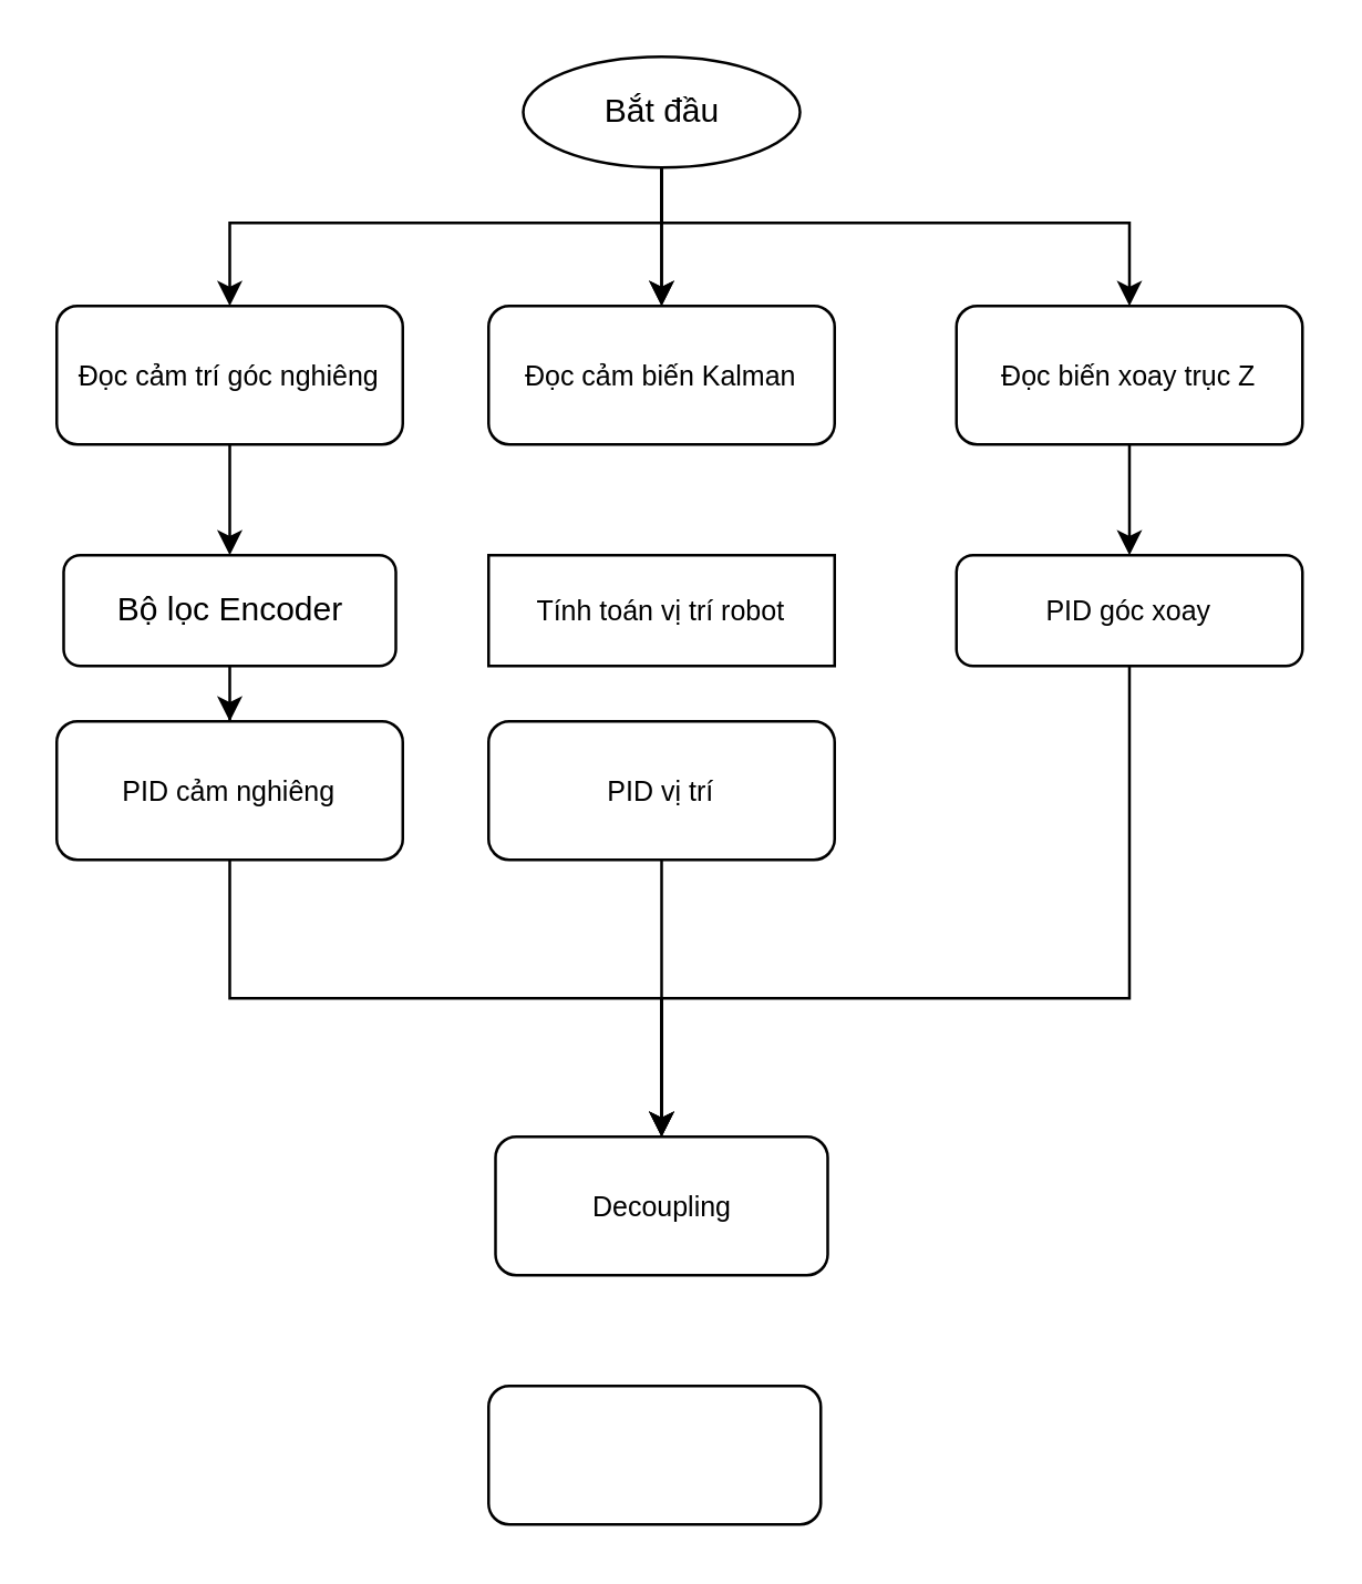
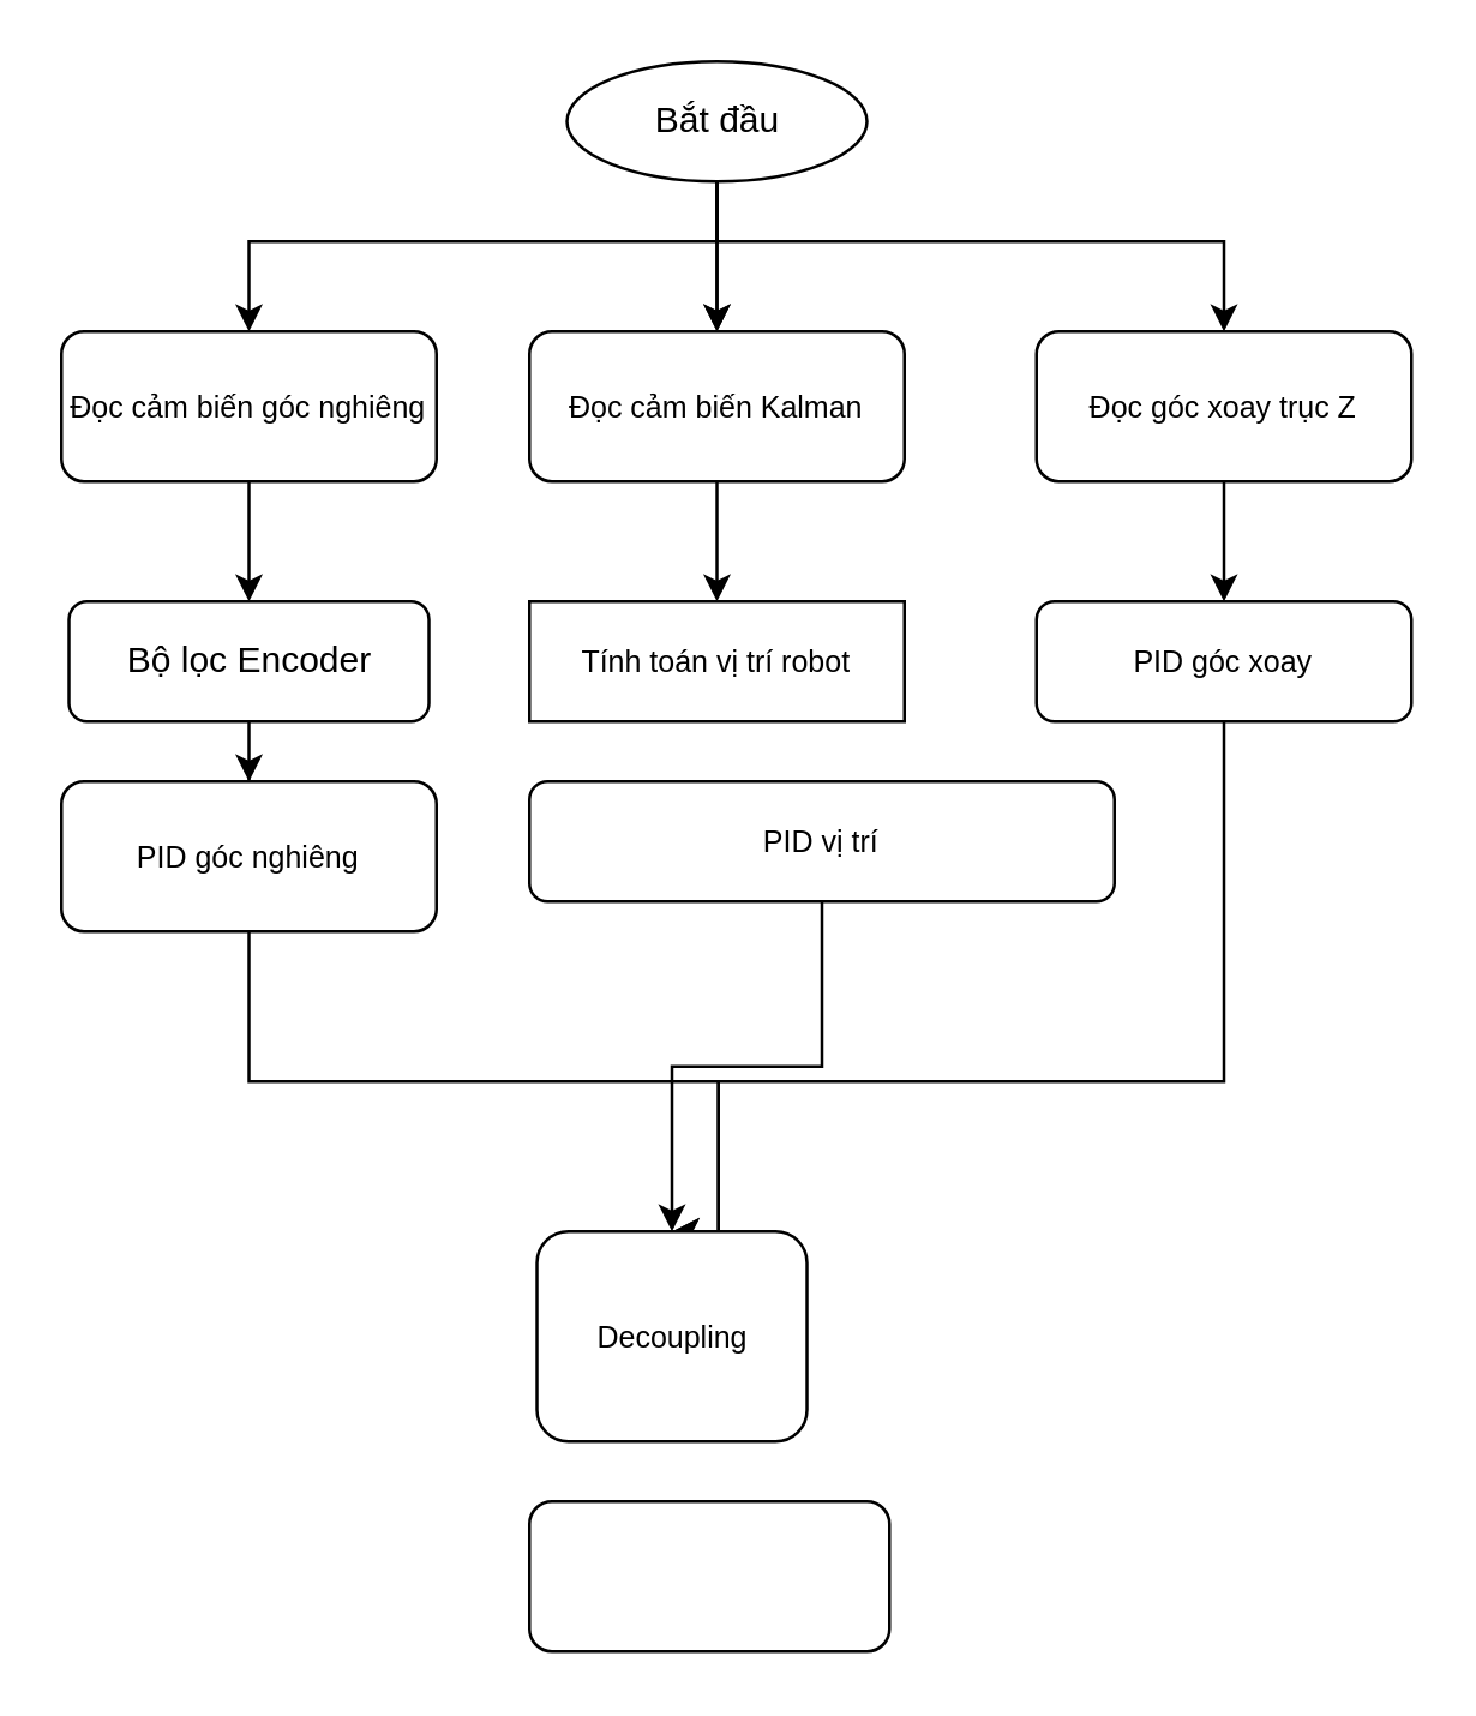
  <mxCell id="0" />
  <mxCell id="1" parent="0" />
  <mxCell id="2" value="" style="edgeStyle=orthogonalEdgeStyle;rounded=0;orthogonalLoop=1;jettySize=auto;html=1;" edge="1" parent="1" source="3" target="5"><mxGeometry relative="1" as="geometry" /></mxCell>
- <mxCell id="3" value="&lt;p style=&quot;text-align: justify; line-height: 30%;&quot; align=&quot;center&quot; class=&quot;MsoNormal&quot;&gt;&lt;font size=&quot;1&quot;&gt;Đọc cảm trí góc nghiêng&lt;/font&gt;&lt;/p&gt;" style="rounded=1;whiteSpace=wrap;html=1;fontSize=12;glass=0;strokeWidth=1;shadow=0;" parent="1" vertex="1"><mxGeometry x="20" y="110" width="125" height="50" as="geometry" /></mxCell>
+ <mxCell id="3" value="&lt;p style=&quot;text-align: justify; line-height: 30%;&quot; align=&quot;center&quot; class=&quot;MsoNormal&quot;&gt;&lt;font size=&quot;1&quot;&gt;Đọc cảm biến góc nghiêng&lt;/font&gt;&lt;/p&gt;" style="rounded=1;whiteSpace=wrap;html=1;fontSize=12;glass=0;strokeWidth=1;shadow=0;" parent="1" vertex="1"><mxGeometry x="20" y="110" width="125" height="50" as="geometry" /></mxCell>
  <mxCell id="4" value="" style="edgeStyle=orthogonalEdgeStyle;rounded=0;orthogonalLoop=1;jettySize=auto;html=1;" edge="1" parent="1" source="5" target="21"><mxGeometry relative="1" as="geometry" /></mxCell>
  <mxCell id="5" value="Bộ lọc Encoder" style="rounded=1;whiteSpace=wrap;html=1;fontSize=12;glass=0;strokeWidth=1;shadow=0;" parent="1" vertex="1"><mxGeometry x="22.5" y="200" width="120" height="40" as="geometry" /></mxCell>
  <mxCell id="6" value="" style="edgeStyle=orthogonalEdgeStyle;rounded=0;orthogonalLoop=1;jettySize=auto;html=1;" edge="1" parent="1" source="10" target="12"><mxGeometry relative="1" as="geometry" /></mxCell>
  <mxCell id="7" value="" style="edgeStyle=orthogonalEdgeStyle;rounded=0;orthogonalLoop=1;jettySize=auto;html=1;" edge="1" parent="1" source="10" target="12"><mxGeometry relative="1" as="geometry" /></mxCell>
  <mxCell id="8" style="edgeStyle=orthogonalEdgeStyle;rounded=0;orthogonalLoop=1;jettySize=auto;html=1;exitX=0.5;exitY=1;exitDx=0;exitDy=0;entryX=0.5;entryY=0;entryDx=0;entryDy=0;" edge="1" parent="1" source="10" target="3"><mxGeometry relative="1" as="geometry"><Array as="points"><mxPoint x="238" y="80" /><mxPoint x="82" y="80" /></Array></mxGeometry></mxCell>
  <mxCell id="9" style="edgeStyle=orthogonalEdgeStyle;rounded=0;orthogonalLoop=1;jettySize=auto;html=1;entryX=0.5;entryY=0;entryDx=0;entryDy=0;" edge="1" parent="1" source="10" target="14"><mxGeometry relative="1" as="geometry"><Array as="points"><mxPoint x="238" y="80" /><mxPoint x="408" y="80" /></Array></mxGeometry></mxCell>
  <mxCell id="10" value="Bắt đầu" style="ellipse;whiteSpace=wrap;html=1;" vertex="1" parent="1"><mxGeometry x="188.5" y="20" width="100" height="40" as="geometry" /></mxCell>
+ <mxCell id="11" value="" style="edgeStyle=orthogonalEdgeStyle;rounded=0;orthogonalLoop=1;jettySize=auto;html=1;" edge="1" parent="1" source="12" target="15"><mxGeometry relative="1" as="geometry" /></mxCell>
  <mxCell id="12" value="&lt;p style=&quot;text-align: justify; line-height: 30%;&quot; align=&quot;center&quot; class=&quot;MsoNormal&quot;&gt;&lt;font size=&quot;1&quot;&gt;Đọc cảm biến Kalman&lt;/font&gt;&lt;/p&gt;" style="rounded=1;whiteSpace=wrap;html=1;fontSize=12;glass=0;strokeWidth=1;shadow=0;" vertex="1" parent="1"><mxGeometry x="176" y="110" width="125" height="50" as="geometry" /></mxCell>
  <mxCell id="13" value="" style="edgeStyle=orthogonalEdgeStyle;rounded=0;orthogonalLoop=1;jettySize=auto;html=1;" edge="1" parent="1" source="14" target="17"><mxGeometry relative="1" as="geometry" /></mxCell>
- <mxCell id="14" value="&lt;p style=&quot;text-align: justify; line-height: 30%;&quot; align=&quot;center&quot; class=&quot;MsoNormal&quot;&gt;&lt;font size=&quot;1&quot;&gt;Đọc biến xoay trục Z&lt;/font&gt;&lt;/p&gt;" style="rounded=1;whiteSpace=wrap;html=1;fontSize=12;glass=0;strokeWidth=1;shadow=0;" vertex="1" parent="1"><mxGeometry x="345" y="110" width="125" height="50" as="geometry" /></mxCell>
+ <mxCell id="14" value="&lt;p style=&quot;text-align: justify; line-height: 30%;&quot; align=&quot;center&quot; class=&quot;MsoNormal&quot;&gt;&lt;font size=&quot;1&quot;&gt;Đọc góc xoay trục Z&lt;/font&gt;&lt;/p&gt;" style="rounded=1;whiteSpace=wrap;html=1;fontSize=12;glass=0;strokeWidth=1;shadow=0;" vertex="1" parent="1"><mxGeometry x="345" y="110" width="125" height="50" as="geometry" /></mxCell>
  <mxCell id="15" value="&lt;p style=&quot;text-align: justify; line-height: 30%;&quot; align=&quot;center&quot; class=&quot;MsoNormal&quot;&gt;&lt;font size=&quot;1&quot;&gt;Tính toán vị trí robot&lt;/font&gt;&lt;/p&gt;" style="whiteSpace=wrap;html=1;fontSize=12;glass=0;strokeWidth=1;shadow=0;rounded=0;" vertex="1" parent="1"><mxGeometry x="176" y="200" width="125" height="40" as="geometry" /></mxCell>
  <mxCell id="16" style="edgeStyle=orthogonalEdgeStyle;rounded=0;orthogonalLoop=1;jettySize=auto;html=1;entryX=0.5;entryY=0;entryDx=0;entryDy=0;" edge="1" parent="1" source="17" target="22"><mxGeometry relative="1" as="geometry"><Array as="points"><mxPoint x="408" y="360" /><mxPoint x="239" y="360" /></Array></mxGeometry></mxCell>
  <mxCell id="17" value="&lt;p style=&quot;text-align: justify; line-height: 30%;&quot; align=&quot;center&quot; class=&quot;MsoNormal&quot;&gt;&lt;font size=&quot;1&quot;&gt;PID góc xoay&lt;/font&gt;&lt;/p&gt;" style="rounded=1;whiteSpace=wrap;html=1;fontSize=12;glass=0;strokeWidth=1;shadow=0;" vertex="1" parent="1"><mxGeometry x="345" y="200" width="125" height="40" as="geometry" /></mxCell>
  <mxCell id="18" value="" style="edgeStyle=orthogonalEdgeStyle;rounded=0;orthogonalLoop=1;jettySize=auto;html=1;" edge="1" parent="1" source="19" target="22"><mxGeometry relative="1" as="geometry" /></mxCell>
- <mxCell id="19" value="&lt;p style=&quot;text-align: justify; line-height: 30%;&quot; align=&quot;center&quot; class=&quot;MsoNormal&quot;&gt;&lt;font size=&quot;1&quot;&gt;PID vị trí&lt;/font&gt;&lt;/p&gt;" style="rounded=1;whiteSpace=wrap;html=1;fontSize=12;glass=0;strokeWidth=1;shadow=0;" vertex="1" parent="1"><mxGeometry x="176" y="260" width="125" height="50" as="geometry" /></mxCell>
+ <mxCell id="19" value="&lt;p style=&quot;text-align: justify; line-height: 30%;&quot; align=&quot;center&quot; class=&quot;MsoNormal&quot;&gt;&lt;font size=&quot;1&quot;&gt;PID vị trí&lt;/font&gt;&lt;/p&gt;" style="rounded=1;whiteSpace=wrap;html=1;fontSize=12;glass=0;strokeWidth=1;shadow=0;" vertex="1" parent="1"><mxGeometry x="176" y="260" width="195" height="40" as="geometry" /></mxCell>
  <mxCell id="20" style="edgeStyle=orthogonalEdgeStyle;rounded=0;orthogonalLoop=1;jettySize=auto;html=1;entryX=0.5;entryY=0;entryDx=0;entryDy=0;" edge="1" parent="1" source="21" target="22"><mxGeometry relative="1" as="geometry"><Array as="points"><mxPoint x="83" y="360" /><mxPoint x="239" y="360" /></Array></mxGeometry></mxCell>
- <mxCell id="21" value="&lt;p style=&quot;text-align: justify; line-height: 30%;&quot; align=&quot;center&quot; class=&quot;MsoNormal&quot;&gt;&lt;font size=&quot;1&quot;&gt;PID cảm nghiêng&lt;/font&gt;&lt;/p&gt;" style="rounded=1;whiteSpace=wrap;html=1;fontSize=12;glass=0;strokeWidth=1;shadow=0;" vertex="1" parent="1"><mxGeometry x="20" y="260" width="125" height="50" as="geometry" /></mxCell>
- <mxCell id="22" value="&lt;p style=&quot;text-align: justify; line-height: 30%;&quot; align=&quot;center&quot; class=&quot;MsoNormal&quot;&gt;&lt;font size=&quot;1&quot;&gt;Decoupling&lt;/font&gt;&lt;/p&gt;" style="rounded=1;whiteSpace=wrap;html=1;fontSize=12;glass=0;strokeWidth=1;shadow=0;" vertex="1" parent="1"><mxGeometry x="178.5" y="410" width="120" height="50" as="geometry" /></mxCell>
+ <mxCell id="21" value="&lt;p style=&quot;text-align: justify; line-height: 30%;&quot; align=&quot;center&quot; class=&quot;MsoNormal&quot;&gt;&lt;font size=&quot;1&quot;&gt;PID góc nghiêng&lt;/font&gt;&lt;/p&gt;" style="rounded=1;whiteSpace=wrap;html=1;fontSize=12;glass=0;strokeWidth=1;shadow=0;" vertex="1" parent="1"><mxGeometry x="20" y="260" width="125" height="50" as="geometry" /></mxCell>
+ <mxCell id="22" value="&lt;p style=&quot;text-align: justify; line-height: 30%;&quot; align=&quot;center&quot; class=&quot;MsoNormal&quot;&gt;&lt;font size=&quot;1&quot;&gt;Decoupling&lt;/font&gt;&lt;/p&gt;" style="rounded=1;whiteSpace=wrap;html=1;fontSize=12;glass=0;strokeWidth=1;shadow=0;" vertex="1" parent="1"><mxGeometry x="178.5" y="410" width="90" height="70" as="geometry" /></mxCell>
  <mxCell id="23" value="&lt;p style=&quot;text-align: justify; line-height: 30%;&quot; align=&quot;center&quot; class=&quot;MsoNormal&quot;&gt;&lt;br&gt;&lt;/p&gt;" style="rounded=1;whiteSpace=wrap;html=1;fontSize=12;glass=0;strokeWidth=1;shadow=0;" vertex="1" parent="1"><mxGeometry x="176" y="500" width="120" height="50" as="geometry" /></mxCell>
